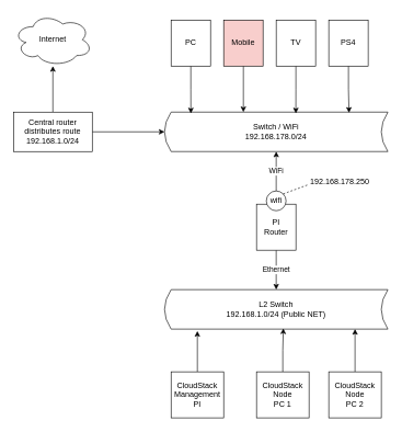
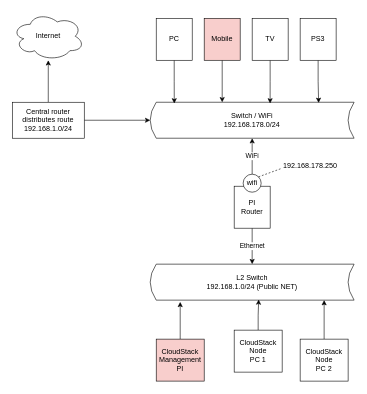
  <mxCell id="0" />
  <mxCell id="1" parent="0" />
  <mxCell id="2" style="edgeStyle=orthogonalEdgeStyle;rounded=0;orthogonalLoop=1;jettySize=auto;html=1;" edge="1" parent="1" source="4" target="5"><mxGeometry relative="1" as="geometry" /></mxCell>
  <mxCell id="3" style="edgeStyle=orthogonalEdgeStyle;rounded=0;orthogonalLoop=1;jettySize=auto;html=1;" edge="1" parent="1" source="4" target="6"><mxGeometry relative="1" as="geometry" /></mxCell>
  <mxCell id="4" value="&lt;div&gt;Central router&lt;/div&gt;&lt;div&gt;distributes route 192.168.1.0/24&lt;br&gt;&lt;/div&gt;" style="rounded=0;whiteSpace=wrap;html=1;" vertex="1" parent="1"><mxGeometry x="20" y="170" width="120" height="60" as="geometry" /></mxCell>
  <mxCell id="5" value="Internet" style="ellipse;shape=cloud;whiteSpace=wrap;html=1;" vertex="1" parent="1"><mxGeometry x="20" y="20" width="120" height="80" as="geometry" /></mxCell>
  <mxCell id="6" value="&lt;div&gt;Switch / WiFi&lt;/div&gt;&lt;div&gt;192.168.178.0/24&lt;br&gt;&lt;/div&gt;" style="shape=dataStorage;whiteSpace=wrap;html=1;fixedSize=1;size=10;" vertex="1" parent="1"><mxGeometry x="250" y="170" width="340" height="60" as="geometry" /></mxCell>
  <mxCell id="7" style="edgeStyle=orthogonalEdgeStyle;rounded=0;orthogonalLoop=1;jettySize=auto;html=1;entryX=0.118;entryY=0.033;entryDx=0;entryDy=0;entryPerimeter=0;" edge="1" parent="1" source="8" target="6"><mxGeometry relative="1" as="geometry" /></mxCell>
  <mxCell id="8" value="PC" style="rounded=0;whiteSpace=wrap;html=1;" vertex="1" parent="1"><mxGeometry x="260" y="30" width="60" height="70" as="geometry" /></mxCell>
  <mxCell id="9" style="edgeStyle=orthogonalEdgeStyle;rounded=0;orthogonalLoop=1;jettySize=auto;html=1;entryX=0.353;entryY=0;entryDx=0;entryDy=0;entryPerimeter=0;" edge="1" parent="1" source="10" target="6"><mxGeometry relative="1" as="geometry" /></mxCell>
  <mxCell id="10" value="Mobile" style="rounded=0;whiteSpace=wrap;html=1;fillColor=#f8cecc;" vertex="1" parent="1"><mxGeometry x="340" y="30" width="60" height="70" as="geometry" /></mxCell>
  <mxCell id="11" style="edgeStyle=orthogonalEdgeStyle;rounded=0;orthogonalLoop=1;jettySize=auto;html=1;entryX=0.588;entryY=0.033;entryDx=0;entryDy=0;entryPerimeter=0;" edge="1" parent="1" source="12" target="6"><mxGeometry relative="1" as="geometry" /></mxCell>
  <mxCell id="12" value="TV" style="rounded=0;whiteSpace=wrap;html=1;" vertex="1" parent="1"><mxGeometry x="420" y="30" width="60" height="70" as="geometry" /></mxCell>
  <mxCell id="13" style="edgeStyle=orthogonalEdgeStyle;rounded=0;orthogonalLoop=1;jettySize=auto;html=1;entryX=0.826;entryY=0.017;entryDx=0;entryDy=0;entryPerimeter=0;" edge="1" parent="1" source="14" target="6"><mxGeometry relative="1" as="geometry" /></mxCell>
- <mxCell id="14" value="PS4" style="rounded=0;whiteSpace=wrap;html=1;" vertex="1" parent="1"><mxGeometry x="500" y="30" width="60" height="70" as="geometry" /></mxCell>
+ <mxCell id="14" value="PS3" style="rounded=0;whiteSpace=wrap;html=1;" vertex="1" parent="1"><mxGeometry x="500" y="30" width="60" height="70" as="geometry" /></mxCell>
  <mxCell id="15" value="WiFi" style="edgeStyle=orthogonalEdgeStyle;rounded=0;orthogonalLoop=1;jettySize=auto;html=1;startArrow=none;" edge="1" parent="1" source="25" target="6"><mxGeometry relative="1" as="geometry" /></mxCell>
  <mxCell id="16" value="Ethernet" style="edgeStyle=orthogonalEdgeStyle;rounded=0;orthogonalLoop=1;jettySize=auto;html=1;exitX=0.5;exitY=1;exitDx=0;exitDy=0;" edge="1" parent="1" source="17" target="18"><mxGeometry relative="1" as="geometry" /></mxCell>
  <mxCell id="17" value="&lt;div&gt;PI&lt;/div&gt;&lt;div&gt;Router&lt;br&gt;&lt;/div&gt;" style="rounded=0;whiteSpace=wrap;html=1;" vertex="1" parent="1"><mxGeometry x="390" y="310" width="60" height="70" as="geometry" /></mxCell>
  <mxCell id="18" value="&lt;div&gt;L2 Switch&lt;/div&gt;&lt;div&gt;192.168.1.0/24 (Public NET)&lt;br&gt;&lt;/div&gt;" style="shape=dataStorage;whiteSpace=wrap;html=1;fixedSize=1;size=10;" vertex="1" parent="1"><mxGeometry x="250" y="440" width="340" height="60" as="geometry" /></mxCell>
  <mxCell id="19" style="edgeStyle=orthogonalEdgeStyle;rounded=0;orthogonalLoop=1;jettySize=auto;html=1;entryX=0.147;entryY=1.05;entryDx=0;entryDy=0;entryPerimeter=0;" edge="1" parent="1" source="20" target="18"><mxGeometry relative="1" as="geometry" /></mxCell>
- <mxCell id="20" value="&lt;div&gt;CloudStack&lt;/div&gt;&lt;div&gt;Management&lt;/div&gt;&lt;div&gt;PI&lt;br&gt;&lt;/div&gt;" style="rounded=0;whiteSpace=wrap;html=1;" vertex="1" parent="1"><mxGeometry x="260" y="565" width="80" height="70" as="geometry" /></mxCell>
+ <mxCell id="20" value="&lt;div&gt;CloudStack&lt;/div&gt;&lt;div&gt;Management&lt;/div&gt;&lt;div&gt;PI&lt;br&gt;&lt;/div&gt;" style="rounded=0;whiteSpace=wrap;html=1;fillColor=#f8cecc;" vertex="1" parent="1"><mxGeometry x="260" y="565" width="80" height="70" as="geometry" /></mxCell>
  <mxCell id="21" style="edgeStyle=orthogonalEdgeStyle;rounded=0;orthogonalLoop=1;jettySize=auto;html=1;entryX=0.532;entryY=0.983;entryDx=0;entryDy=0;entryPerimeter=0;" edge="1" parent="1" source="22" target="18"><mxGeometry relative="1" as="geometry" /></mxCell>
- <mxCell id="22" value="&lt;div&gt;CloudStack&lt;/div&gt;Node&lt;br&gt;PC 1" style="rounded=0;whiteSpace=wrap;html=1;" vertex="1" parent="1"><mxGeometry x="390" y="565" width="80" height="70" as="geometry" /></mxCell>
+ <mxCell id="22" value="&lt;div&gt;CloudStack&lt;/div&gt;Node&lt;br&gt;PC 1" style="rounded=0;whiteSpace=wrap;html=1;" vertex="1" parent="1"><mxGeometry x="390" y="550" width="80" height="70" as="geometry" /></mxCell>
  <mxCell id="23" style="edgeStyle=orthogonalEdgeStyle;rounded=0;orthogonalLoop=1;jettySize=auto;html=1;entryX=0.853;entryY=1;entryDx=0;entryDy=0;entryPerimeter=0;" edge="1" parent="1" source="24" target="18"><mxGeometry relative="1" as="geometry" /></mxCell>
  <mxCell id="24" value="&lt;div&gt;CloudStack&lt;/div&gt;Node&lt;br&gt;PC 2" style="rounded=0;whiteSpace=wrap;html=1;" vertex="1" parent="1"><mxGeometry x="500" y="565" width="80" height="70" as="geometry" /></mxCell>
  <mxCell id="25" value="wifi" style="ellipse;whiteSpace=wrap;html=1;aspect=fixed;" vertex="1" parent="1"><mxGeometry x="405" y="290" width="30" height="30" as="geometry" /></mxCell>
  <mxCell id="26" value="" style="endArrow=none;dashed=1;html=1;rounded=0;exitX=1;exitY=0;exitDx=0;exitDy=0;" edge="1" parent="1" source="25"><mxGeometry width="50" height="50" relative="1" as="geometry"><mxPoint x="460" y="310" as="sourcePoint" /><mxPoint x="470" y="280" as="targetPoint" /></mxGeometry></mxCell>
  <mxCell id="27" value="&lt;div&gt;&lt;br&gt;&lt;/div&gt;&lt;div&gt;192.168.178.250&lt;br&gt;&lt;/div&gt;" style="text;html=1;strokeColor=none;fillColor=none;spacing=5;spacingTop=-20;whiteSpace=wrap;overflow=hidden;rounded=0;" vertex="1" parent="1"><mxGeometry x="467" y="265" width="100" height="20" as="geometry" /></mxCell>
